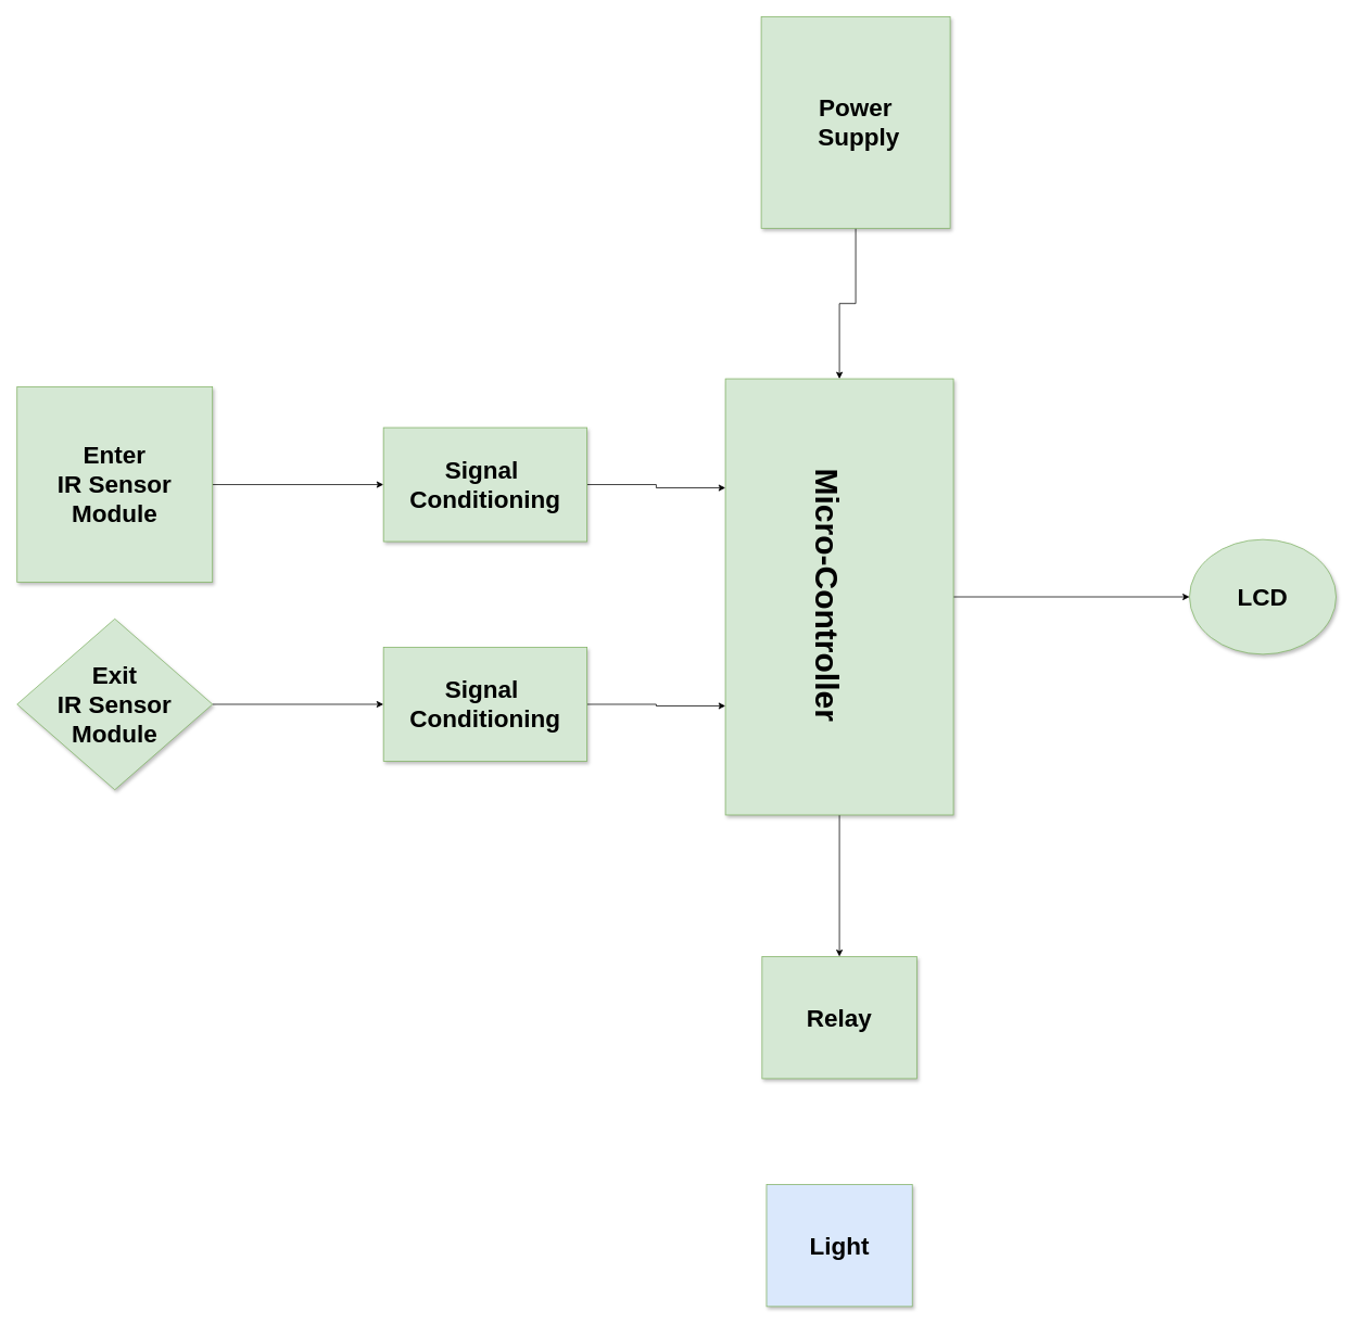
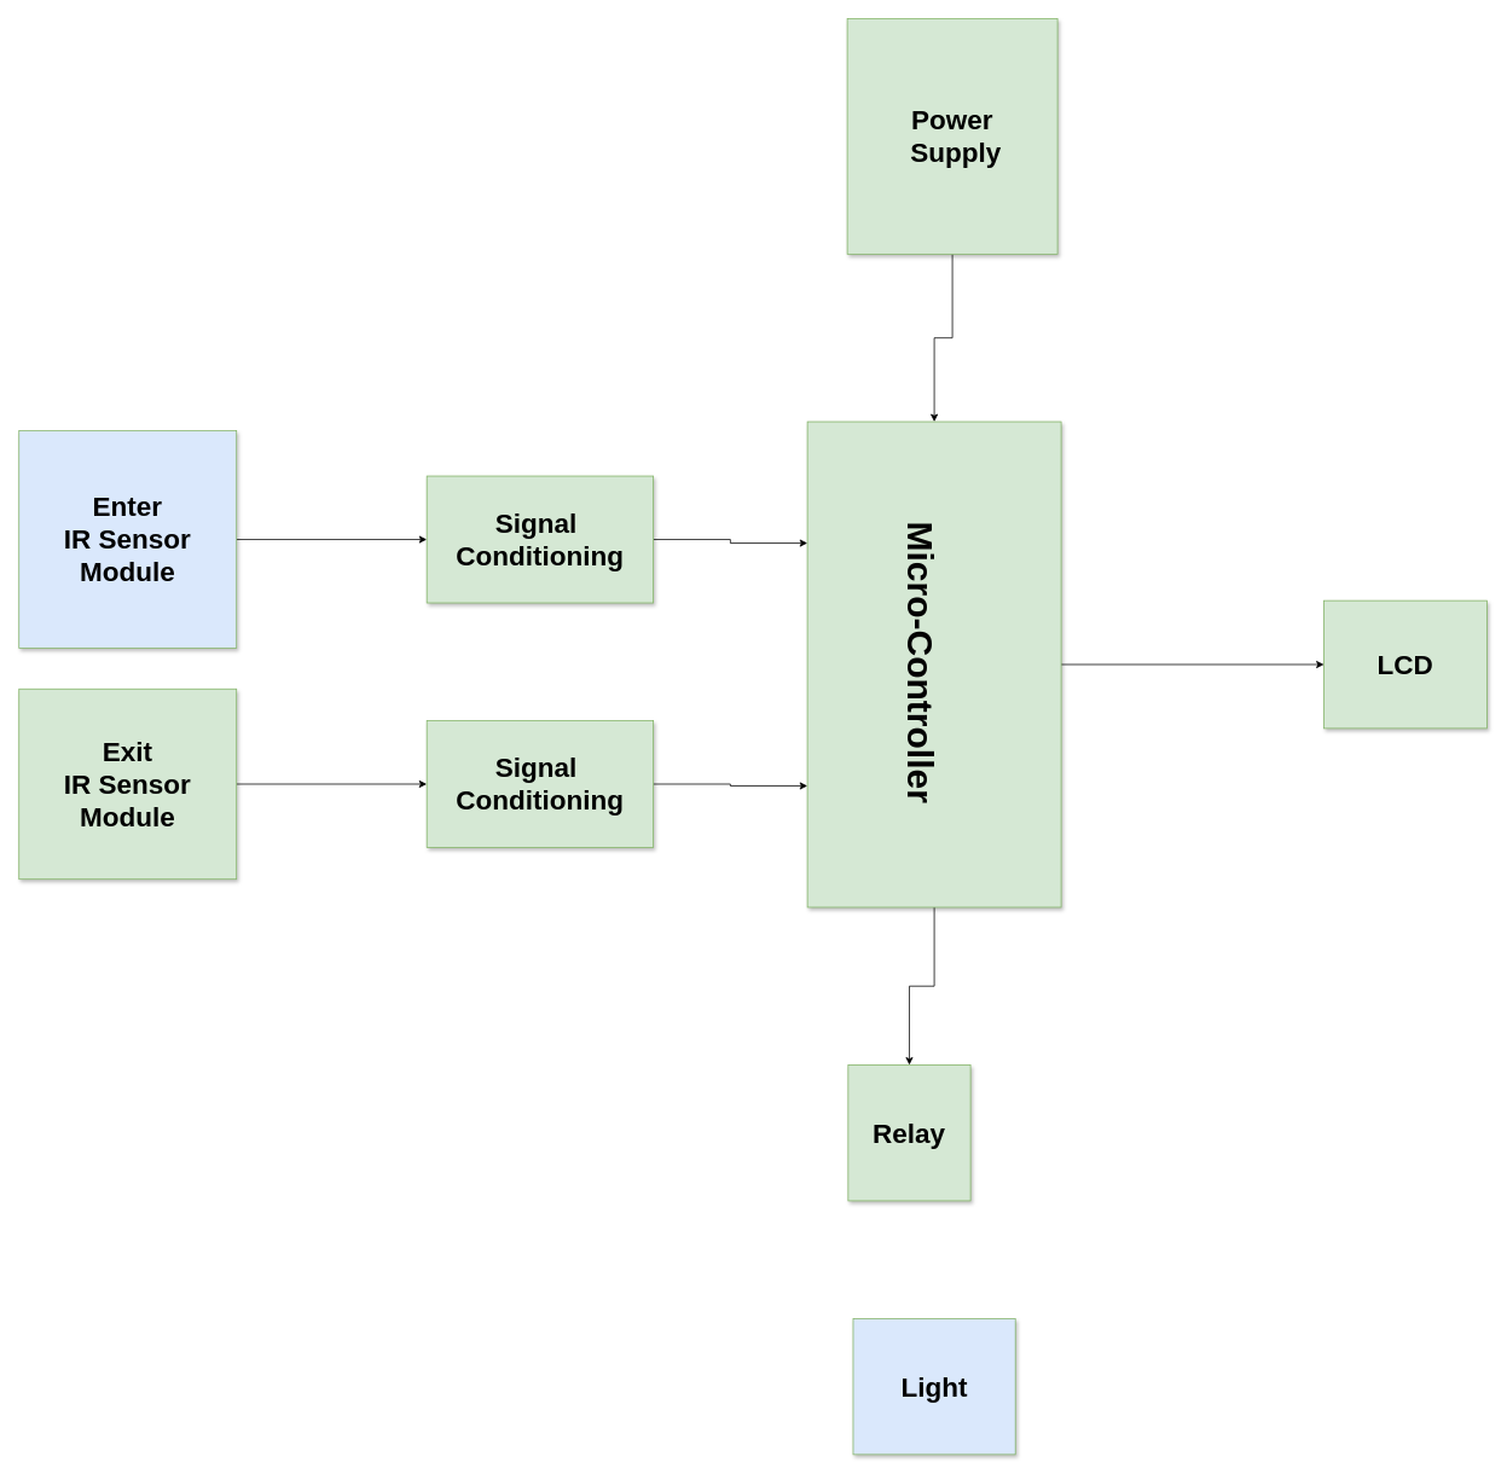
  <mxCell id="0" />
  <mxCell id="1" parent="0" />
  <mxCell id="2" style="edgeStyle=orthogonalEdgeStyle;rounded=0;orthogonalLoop=1;jettySize=auto;html=1;entryX=0;entryY=0.5;entryDx=0;entryDy=0;labelBorderColor=none;fontSize=30;" edge="1" parent="1" source="4" target="9"><mxGeometry relative="1" as="geometry" /></mxCell>
  <mxCell id="3" style="edgeStyle=orthogonalEdgeStyle;rounded=0;orthogonalLoop=1;jettySize=auto;html=1;entryX=0.5;entryY=0;entryDx=0;entryDy=0;labelBorderColor=none;fontSize=30;" edge="1" parent="1" source="4" target="10"><mxGeometry relative="1" as="geometry" /></mxCell>
  <mxCell id="4" value="" style="whiteSpace=wrap;shadow=1;fontSize=30;fillColor=#d5e8d4;strokeColor=#82b366;fontStyle=1;labelBorderColor=none;labelBackgroundColor=none;html=1;" vertex="1" parent="1"><mxGeometry x="890" y="465" width="280" height="536" as="geometry" /></mxCell>
  <mxCell id="5" value="" style="edgeStyle=orthogonalEdgeStyle;rounded=0;orthogonalLoop=1;jettySize=auto;html=1;labelBorderColor=none;fontSize=30;" edge="1" parent="1" source="6" target="15"><mxGeometry relative="1" as="geometry" /></mxCell>
- <mxCell id="6" value="Enter&lt;br&gt;IR Sensor Module" style="whiteSpace=wrap;shadow=1;fontSize=30;fillColor=#d5e8d4;strokeColor=#82b366;fontStyle=1;labelBorderColor=none;labelBackgroundColor=none;html=1;" vertex="1" parent="1"><mxGeometry x="20" width="240" height="240" as="geometry" y="475" /></mxCell>
+ <mxCell id="6" value="Enter&lt;br&gt;IR Sensor Module" style="whiteSpace=wrap;shadow=1;fontSize=30;fillColor=#dae8fc;strokeColor=#82b366;fontStyle=1;labelBorderColor=none;labelBackgroundColor=none;html=1;" vertex="1" parent="1"><mxGeometry x="20" width="240" height="240" as="geometry" y="475" /></mxCell>
  <mxCell id="7" style="edgeStyle=orthogonalEdgeStyle;rounded=0;orthogonalLoop=1;jettySize=auto;html=1;entryX=0.5;entryY=0;entryDx=0;entryDy=0;labelBorderColor=none;fontSize=30;" edge="1" parent="1" source="8" target="4"><mxGeometry relative="1" as="geometry" /></mxCell>
  <mxCell id="8" value="Power&lt;br&gt;&amp;nbsp;Supply" style="whiteSpace=wrap;shadow=1;fontSize=30;fillColor=#d5e8d4;strokeColor=#82b366;fontStyle=1;labelBorderColor=none;labelBackgroundColor=none;html=1;" vertex="1" parent="1"><mxGeometry x="934" y="20" width="232" height="260" as="geometry" /></mxCell>
- <mxCell id="9" value="LCD" style="ellipse;whiteSpace=wrap;shadow=1;fontSize=30;fillColor=#d5e8d4;strokeColor=#82b366;fontStyle=1;labelBorderColor=none;labelBackgroundColor=none;html=1;" vertex="1" parent="1"><mxGeometry x="1460" y="662.5" width="180" height="141" as="geometry" /></mxCell>
- <mxCell id="10" value="Relay" style="whiteSpace=wrap;shadow=1;fontSize=30;fillColor=#d5e8d4;strokeColor=#82b366;fontStyle=1;labelBorderColor=none;labelBackgroundColor=none;html=1;" vertex="1" parent="1"><mxGeometry x="935" y="1175" width="190" height="150" as="geometry" /></mxCell>
+ <mxCell id="9" value="LCD" style="whiteSpace=wrap;shadow=1;fontSize=30;fillColor=#d5e8d4;strokeColor=#82b366;fontStyle=1;labelBorderColor=none;labelBackgroundColor=none;html=1;" vertex="1" parent="1"><mxGeometry x="1460" y="662.5" width="180" height="141" as="geometry" /></mxCell>
+ <mxCell id="10" value="Relay" style="whiteSpace=wrap;shadow=1;fontSize=30;fillColor=#d5e8d4;strokeColor=#82b366;fontStyle=1;labelBorderColor=none;labelBackgroundColor=none;html=1;" vertex="1" parent="1"><mxGeometry x="935" y="1175" width="135" height="150" as="geometry" /></mxCell>
  <mxCell id="11" value="Light" style="whiteSpace=wrap;shadow=1;fontSize=30;fillColor=#dae8fc;strokeColor=#82b366;fontStyle=1;labelBorderColor=none;labelBackgroundColor=none;html=1;" vertex="1" parent="1"><mxGeometry x="940.5" y="1455" width="179" height="150" as="geometry" /></mxCell>
  <mxCell id="12" style="edgeStyle=orthogonalEdgeStyle;rounded=0;orthogonalLoop=1;jettySize=auto;html=1;entryX=0;entryY=0.5;entryDx=0;entryDy=0;labelBorderColor=none;fontSize=30;" edge="1" parent="1" source="13" target="17"><mxGeometry relative="1" as="geometry" /></mxCell>
- <mxCell id="13" value="Exit&lt;br&gt;IR Sensor Module" style="rhombus;whiteSpace=wrap;shadow=1;fontSize=30;fillColor=#d5e8d4;strokeColor=#82b366;fontStyle=1;labelBorderColor=none;labelBackgroundColor=none;html=1;" vertex="1" parent="1"><mxGeometry x="20" y="760" width="240" height="210" as="geometry" /></mxCell>
+ <mxCell id="13" value="Exit&lt;br&gt;IR Sensor Module" style="whiteSpace=wrap;shadow=1;fontSize=30;fillColor=#d5e8d4;strokeColor=#82b366;fontStyle=1;labelBorderColor=none;labelBackgroundColor=none;html=1;" vertex="1" parent="1"><mxGeometry x="20" y="760" width="240" height="210" as="geometry" /></mxCell>
  <mxCell id="14" style="edgeStyle=orthogonalEdgeStyle;rounded=0;orthogonalLoop=1;jettySize=auto;html=1;entryX=0;entryY=0.25;entryDx=0;entryDy=0;labelBorderColor=none;fontSize=30;" edge="1" parent="1" source="15" target="4"><mxGeometry relative="1" as="geometry" /></mxCell>
  <mxCell id="15" value="Signal&amp;nbsp;&lt;br style=&quot;font-size: 30px;&quot;&gt;Conditioning&lt;br style=&quot;font-size: 30px;&quot;&gt;" style="whiteSpace=wrap;html=1;fontSize=30;fillColor=#d5e8d4;strokeColor=#82b366;shadow=1;fontStyle=1;labelBorderColor=none;labelBackgroundColor=none;" vertex="1" parent="1"><mxGeometry x="470" y="525" width="250" height="140" as="geometry" /></mxCell>
  <mxCell id="16" style="edgeStyle=orthogonalEdgeStyle;rounded=0;orthogonalLoop=1;jettySize=auto;html=1;entryX=0;entryY=0.75;entryDx=0;entryDy=0;labelBorderColor=none;fontSize=30;" edge="1" parent="1" source="17" target="4"><mxGeometry relative="1" as="geometry" /></mxCell>
  <mxCell id="17" value="Signal&amp;nbsp;&lt;br style=&quot;font-size: 30px;&quot;&gt;Conditioning&lt;br style=&quot;font-size: 30px;&quot;&gt;" style="whiteSpace=wrap;html=1;fontSize=30;fillColor=#d5e8d4;strokeColor=#82b366;shadow=1;fontStyle=1;labelBorderColor=none;labelBackgroundColor=none;" vertex="1" parent="1"><mxGeometry x="470" y="795" width="250" height="140" as="geometry" /></mxCell>
  <mxCell id="18" value="&lt;span style=&quot;font-weight: 700&quot;&gt;&lt;font style=&quot;font-size: 40px&quot;&gt;Micro-Controller&lt;/font&gt;&lt;/span&gt;" style="text;html=1;strokeColor=none;fillColor=none;align=center;verticalAlign=middle;whiteSpace=wrap;rounded=0;labelBorderColor=none;fontSize=30;rotation=90;" vertex="1" parent="1"><mxGeometry x="771.45" y="644.06" width="489.5" height="174.38" as="geometry" /></mxCell>
